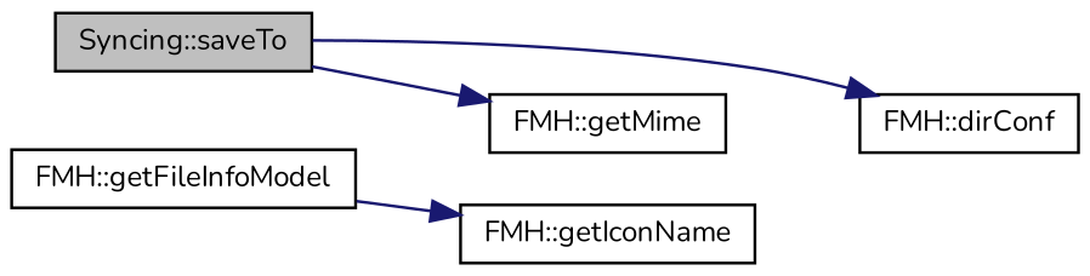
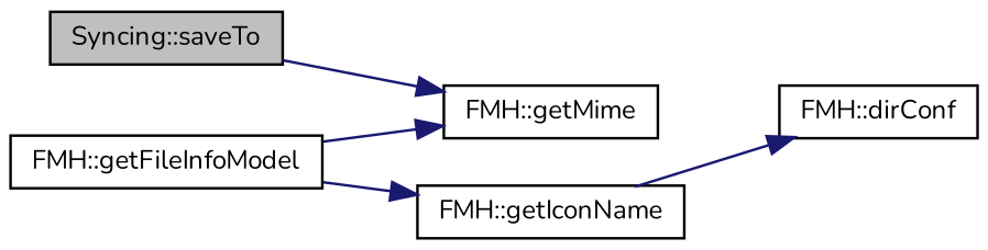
  digraph {
    fontname=Nunito
    rankdir=LR
    node [color=black fillcolor=white fontname=Nunito fontsize=10 shape=record style=filled]
    edge [color=midnightblue fontname=Nunito fontsize=10 labelfontname=Helvetica labelfontsize=10 style=solid]
    n1 [fillcolor=grey75 fontcolor=black height=0.2 label="Syncing::saveTo" width=0.4]
    n2 [height=0.2 label="FMH::getMime" width=0.4]
    n3 [height=0.2 label="FMH::getFileInfoModel" width=0.4]
    n4 [height=0.2 label="FMH::getIconName" width=0.4]
    n5 [height=0.2 label="FMH::dirConf" width=0.4]
    n1 -> n2
+   n3 -> n2
    n3 -> n4
-   n1 -> n5
+   n4 -> n5
  }
